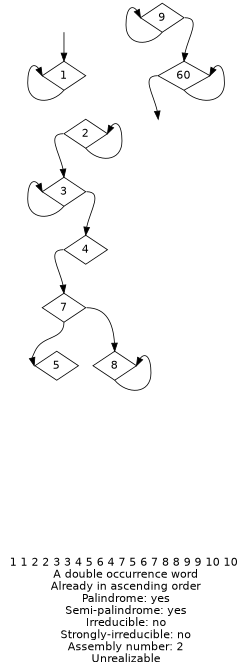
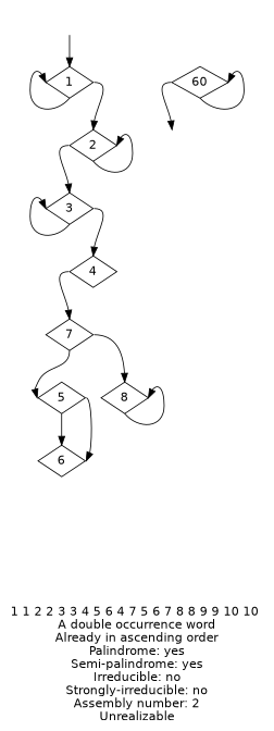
  digraph {
    fontname=Helvetica
    label="1 1 2 2 3 3 4 5 6 4 7 5 6 7 8 8 9 9 10 10 \nA double occurrence word\nAlready in ascending order\nPalindrome: yes\nSemi-palindrome: yes\nIrreducible: no\nStrongly-irreducible: no\nAssembly number: 2\nUnrealizable\n"
    node [fontname=Helvetica shape=diamond]
    edge [headport=n tailport=s]
    a [style=invis]
    1
    2
    b [style=invis]
    3
    4
    7
    5
+   6
    8
-   9
    n12 [label=60]
    a -> 1
    1 -> 1 [headport=w]
+   1 -> 2 [tailport=e]
    2 -> 2 [headport=e]
    2 -> 3 [tailport=w]
    3 -> 3 [headport=w]
    3 -> 4 [tailport=e]
    4 -> 7 [tailport=w]
    7 -> 5 [headport=w]
    7 -> 8 [tailport=e]
+   5 -> 6
+   5 -> 6 [headport=e tailport=e]
    8 -> 8 [headport=e]
-   9 -> 9 [headport=w]
-   9 -> n12 [tailport=e]
    n12 -> b [tailport=w]
    n12 -> n12 [headport=e]
  }
